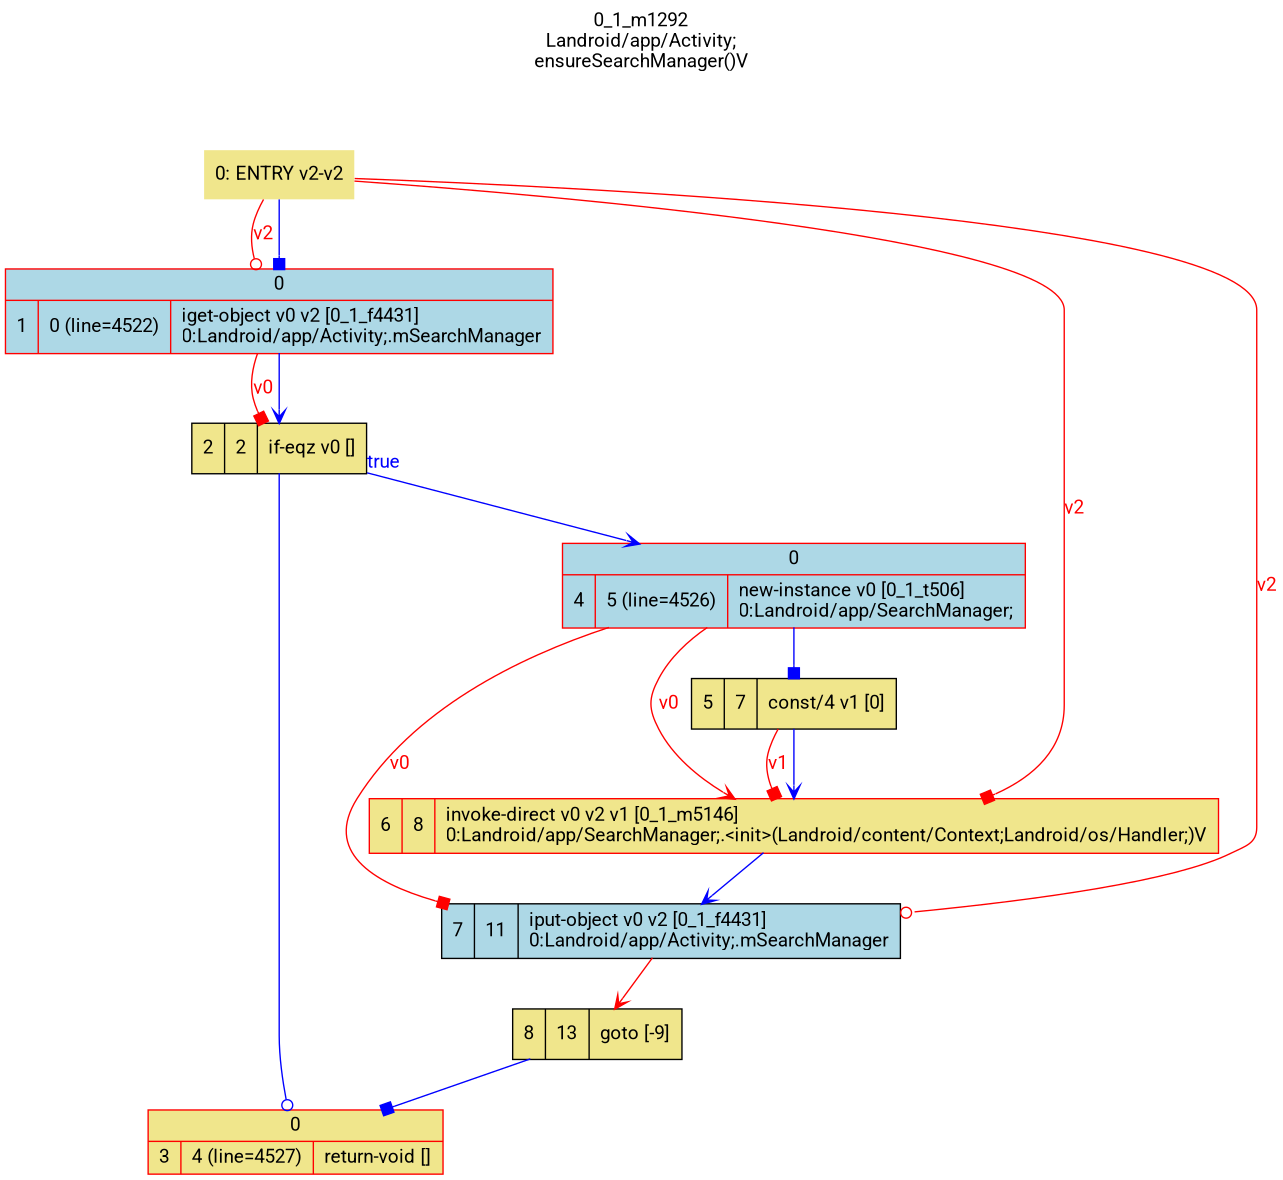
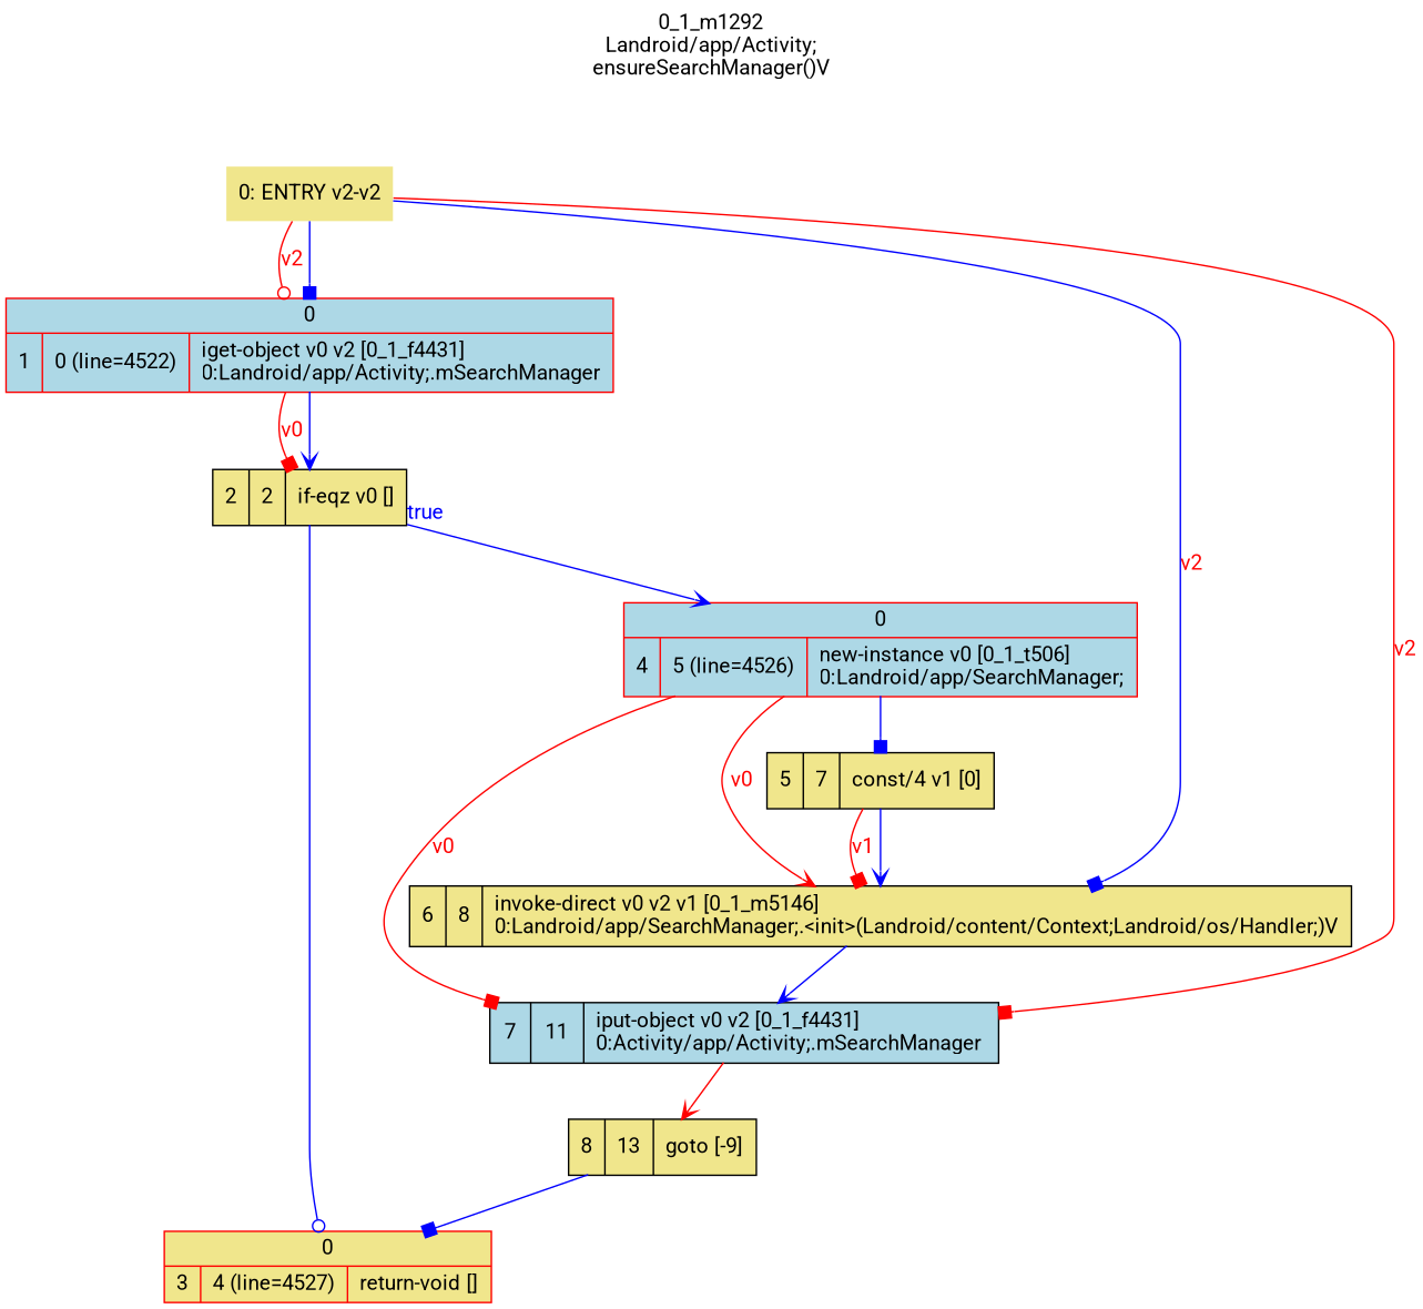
  digraph {
    fontname=Roboto
    label="0_1_m1292\nLandroid/app/Activity;\nensureSearchManager()V"
    labelloc=t
    rankdir=UD
    node [fillcolor=khaki fontname=Roboto shape=record style=filled]
    edge [arrowhead=box color=blue fontcolor=blue fontname=Roboto weight=100]
    n1 [label="0: ENTRY v2-v2" shape=plaintext]
    n2 [color=red fillcolor=lightblue label="{0|{1|0 (line=4522)|iget-object v0 v2 [0_1_f4431]\l0:Landroid/app/Activity;.mSearchManager\l}}"]
-   n3 [label="6|8|invoke-direct v0 v2 v1 [0_1_m5146]\l0:Landroid/app/SearchManager;.\<init\>(Landroid/content/Context;Landroid/os/Handler;)V\l" color=red]
-   n4 [fillcolor=lightblue label="7|11|iput-object v0 v2 [0_1_f4431]\l0:Landroid/app/Activity;.mSearchManager\l"]
+   n3 [label="6|8|invoke-direct v0 v2 v1 [0_1_m5146]\l0:Landroid/app/SearchManager;.\<init\>(Landroid/content/Context;Landroid/os/Handler;)V\l"]
+   n4 [fillcolor=lightblue label="7|11|iput-object v0 v2 [0_1_f4431]\l0:Activity/app/Activity;.mSearchManager\l"]
    n5 [label="2|2|if-eqz v0 []\l"]
    n6 [label="8|13|goto [-9]\l"]
    n7 [color=red label="{0|{3|4 (line=4527)|return-void []\l}}"]
    n8 [color=red fillcolor=lightblue label="{0|{4|5 (line=4526)|new-instance v0 [0_1_t506]\l0:Landroid/app/SearchManager;\l}}"]
    n9 [label="5|7|const/4 v1 [0]\l"]
    n1 -> n2
    n1 -> n2 [arrowhead=odot color=red fontcolor=red label=v2 weight=""]
-   n1 -> n3 [color=red fontcolor=red label=v2 weight=""]
-   n1 -> n4 [arrowhead=odot color=red fontcolor=red label=v2 weight=""]
+   n1 -> n3 [fontcolor=red label=v2 weight=""]
+   n1 -> n4 [color=red fontcolor=red label=v2 weight=""]
    n2 -> n5 [arrowhead=vee]
    n2 -> n5 [color=red fontcolor=red label=v0 weight=""]
    n3 -> n4 [arrowhead=vee]
    n4 -> n6 [arrowhead=vee color=red]
    n5 -> n7 [arrowhead=odot]
    n5 -> n8 [arrowhead=vee taillabel=true weight=10]
    n6 -> n7
    n8 -> n3 [arrowhead=vee color=red fontcolor=red label=v0 weight=""]
    n8 -> n4 [color=red fontcolor=red label=v0 weight=""]
    n8 -> n9
    n9 -> n3 [arrowhead=vee]
    n9 -> n3 [color=red fontcolor=red label=v1 weight=""]
  }
